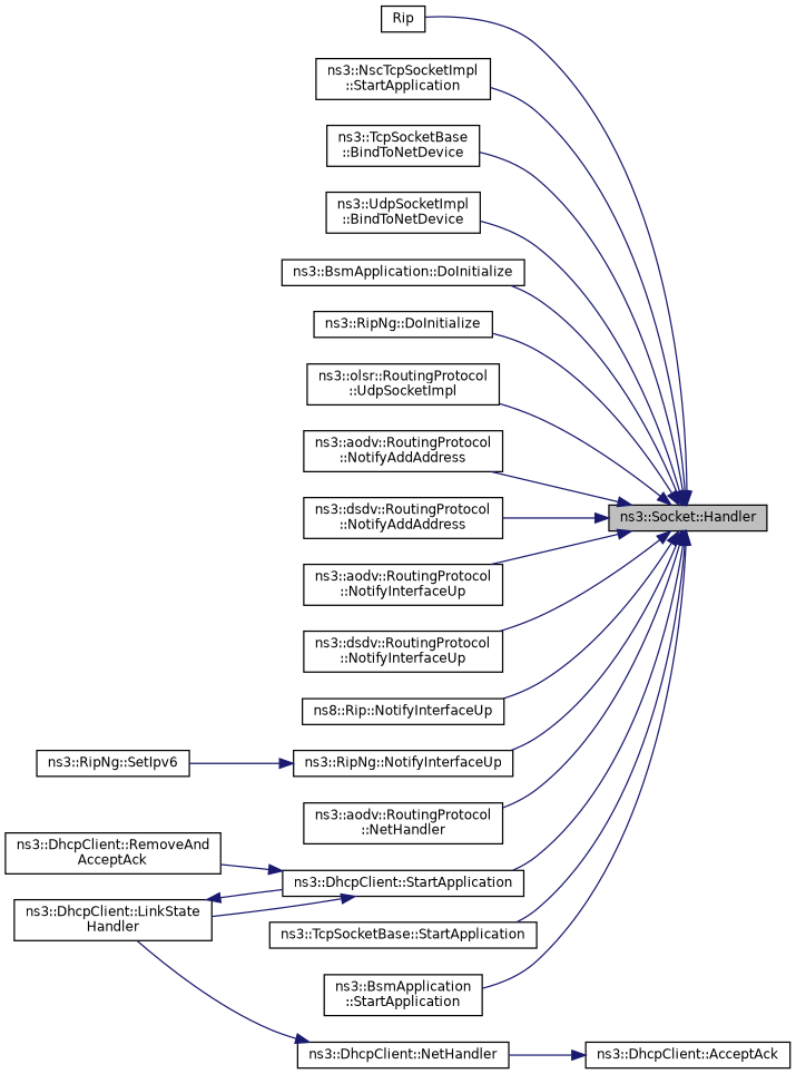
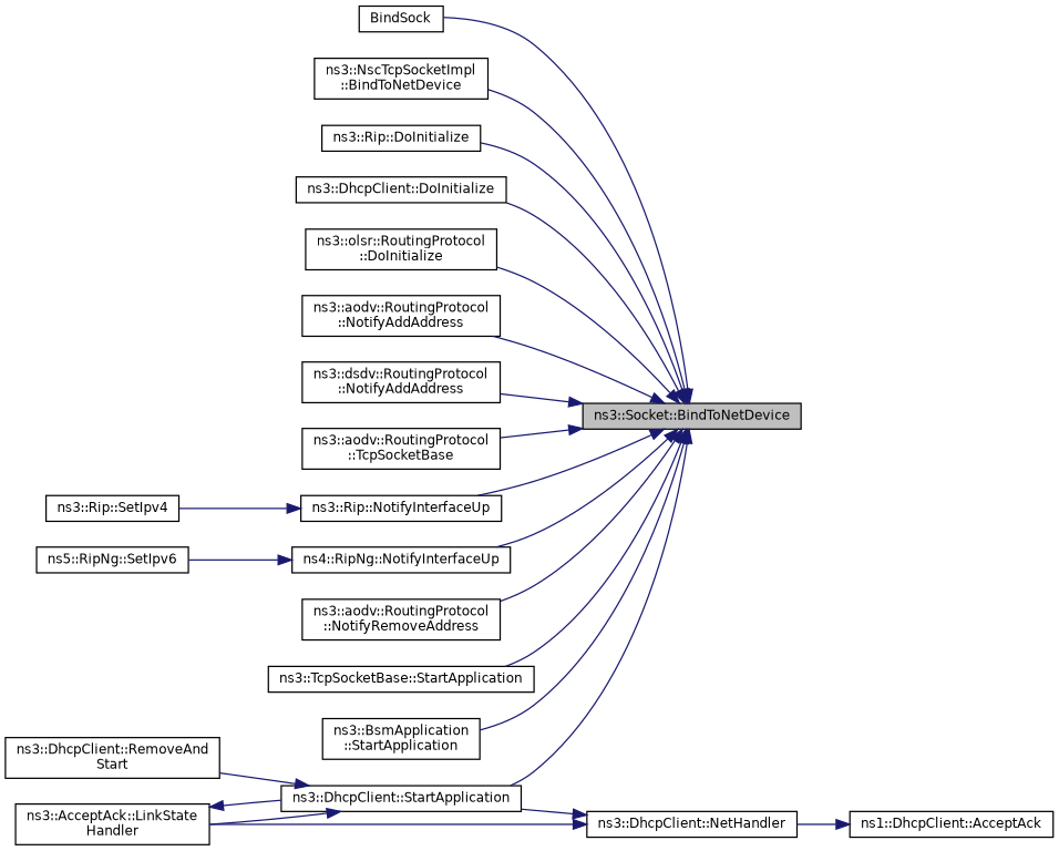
  digraph {
    rankdir=RL
    node [color=black fillcolor=white fontname=Helvetica fontsize=10 shape=record style=filled]
    edge [color=midnightblue dir=back fontname=Helvetica fontsize=10 labelfontname=Helvetica labelfontsize=10 style=solid]
-   n1 [fillcolor=grey75 fontcolor=black height=0.2 label="ns3::Socket::Handler" width=0.4]
-   n2 [height=0.2 label=Rip width=0.4]
-   n3 [height=0.2 label="ns3::NscTcpSocketImpl\l::StartApplication" width=0.4]
-   n4 [height=0.2 label="ns3::TcpSocketBase\l::BindToNetDevice" width=0.4]
-   n5 [height=0.2 label="ns3::UdpSocketImpl\l::BindToNetDevice" width=0.4]
-   n6 [height=0.2 label="ns3::BsmApplication::DoInitialize" width=0.4]
-   n7 [height=0.2 label="ns3::RipNg::DoInitialize" width=0.4]
-   n8 [height=0.2 label="ns3::olsr::RoutingProtocol\l::UdpSocketImpl" width=0.4]
+   n1 [fillcolor=grey75 fontcolor=black height=0.2 label="ns3::Socket::BindToNetDevice" width=0.4]
+   n2 [height=0.2 label=BindSock width=0.4]
+   n3 [height=0.2 label="ns3::NscTcpSocketImpl\l::BindToNetDevice" width=0.4]
+   n6 [height=0.2 label="ns3::Rip::DoInitialize" width=0.4]
+   n7 [height=0.2 label="ns3::DhcpClient::DoInitialize" width=0.4]
+   n8 [height=0.2 label="ns3::olsr::RoutingProtocol\l::DoInitialize" width=0.4]
    n9 [height=0.2 label="ns3::aodv::RoutingProtocol\l::NotifyAddAddress" width=0.4]
    n10 [height=0.2 label="ns3::dsdv::RoutingProtocol\l::NotifyAddAddress" width=0.4]
-   n11 [height=0.2 label="ns3::aodv::RoutingProtocol\l::NotifyInterfaceUp" width=0.4]
-   n12 [height=0.2 label="ns3::dsdv::RoutingProtocol\l::NotifyInterfaceUp" width=0.4]
-   n13 [height=0.2 label="ns8::Rip::NotifyInterfaceUp" width=0.4]
-   n14 [height=0.2 label="ns3::RipNg::NotifyInterfaceUp" width=0.4]
-   n15 [height=0.2 label="ns3::aodv::RoutingProtocol\l::NetHandler" width=0.4]
+   n11 [height=0.2 label="ns3::aodv::RoutingProtocol\l::TcpSocketBase" width=0.4]
+   n13 [height=0.2 label="ns3::Rip::NotifyInterfaceUp" width=0.4]
+   n14 [height=0.2 label="ns4::RipNg::NotifyInterfaceUp" width=0.4]
+   n15 [height=0.2 label="ns3::aodv::RoutingProtocol\l::NotifyRemoveAddress" width=0.4]
    n16 [height=0.2 label="ns3::DhcpClient::StartApplication" width=0.4]
    n17 [height=0.2 label="ns3::TcpSocketBase::StartApplication" width=0.4]
    n18 [height=0.2 label="ns3::BsmApplication\l::StartApplication" width=0.4]
-   n20 [height=0.2 label="ns3::RipNg::SetIpv6" width=0.4]
-   n21 [height=0.2 label="ns3::DhcpClient::LinkState\lHandler" width=0.4]
-   n22 [height=0.2 label="ns3::DhcpClient::RemoveAnd\lAcceptAck" width=0.4]
-   n23 [height=0.2 label="ns3::DhcpClient::AcceptAck" width=0.4]
+   n19 [height=0.2 label="ns3::Rip::SetIpv4" width=0.4]
+   n20 [height=0.2 label="ns5::RipNg::SetIpv6" width=0.4]
+   n21 [height=0.2 label="ns3::AcceptAck::LinkState\lHandler" width=0.4]
+   n22 [height=0.2 label="ns3::DhcpClient::RemoveAnd\lStart" width=0.4]
+   n23 [height=0.2 label="ns1::DhcpClient::AcceptAck" width=0.4]
    n24 [height=0.2 label="ns3::DhcpClient::NetHandler" width=0.4]
    n1 -> n2
    n1 -> n3
-   n1 -> n4
-   n1 -> n5
    n1 -> n6
    n1 -> n7
    n1 -> n8
    n1 -> n9
    n1 -> n10
    n1 -> n11
-   n1 -> n12
    n1 -> n13
    n1 -> n14
    n1 -> n15
    n1 -> n16
    n1 -> n17
    n1 -> n18
+   n13 -> n19
    n14 -> n20
    n16 -> n21
    n16 -> n22
    n21 -> n16
    n23 -> n24
+   n24 -> n16
    n24 -> n21
  }
